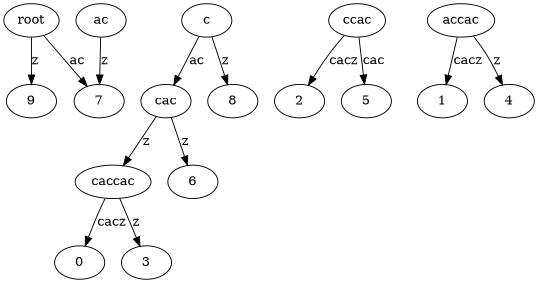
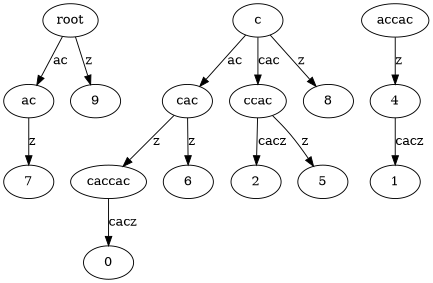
  digraph {
    fontname="DejaVu Serif"
    node [fontname="DejaVu Serif"]
    edge [fontname="DejaVu Serif"]
    root
    ac
    9
    7
    c
    cac
    ccac
    8
    accac
    1
    4
    caccac
    6
    2
    5
    0
-   3
-   root -> 7 [label=ac]
+   root -> ac [label=ac]
    root -> 9 [label=z]
    ac -> 7 [label=z]
    c -> cac [label=ac]
+   c -> ccac [label=cac]
    c -> 8 [label=z]
    cac -> caccac [label=z]
    cac -> 6 [label=z]
    ccac -> 2 [label=cacz]
-   ccac -> 5 [label=cac]
-   accac -> 1 [label=cacz]
+   ccac -> 5 [label=z]
+   4 -> 1 [label=cacz]
    accac -> 4 [label=z]
    caccac -> 0 [label=cacz]
-   caccac -> 3 [label=z]
  }
